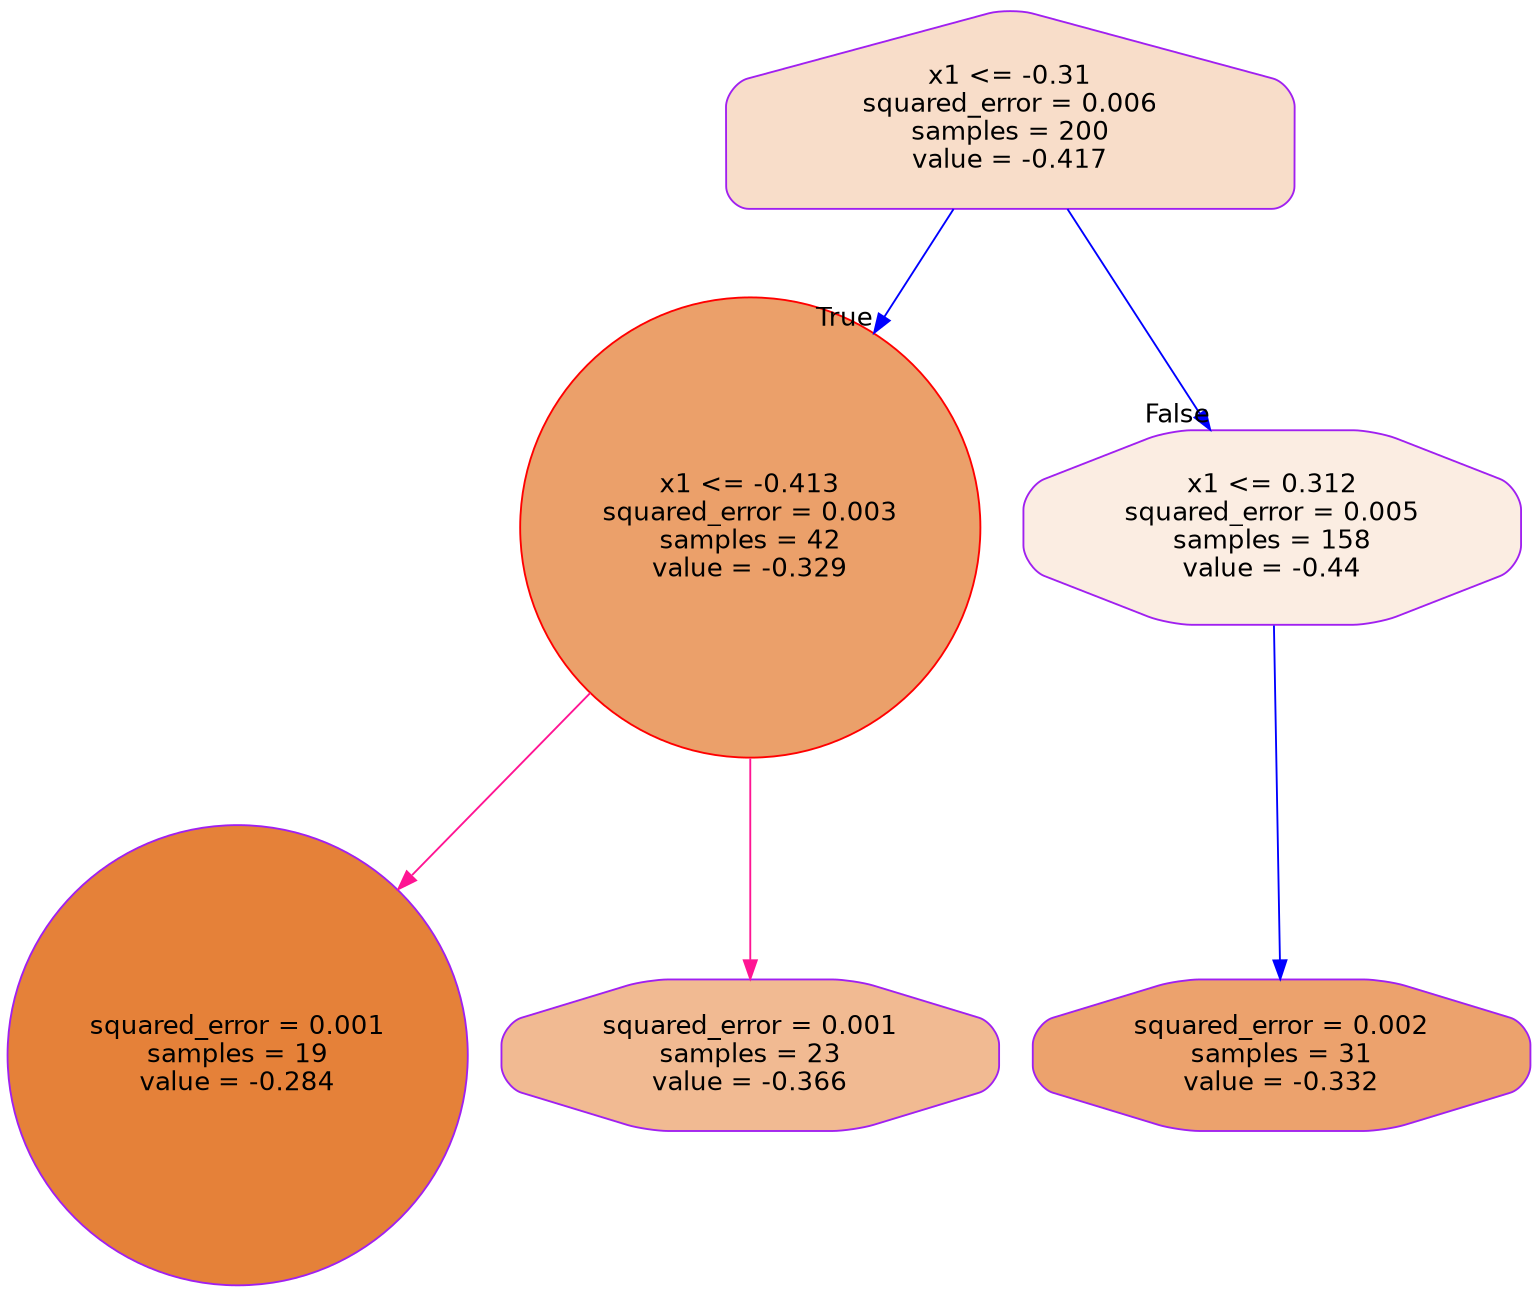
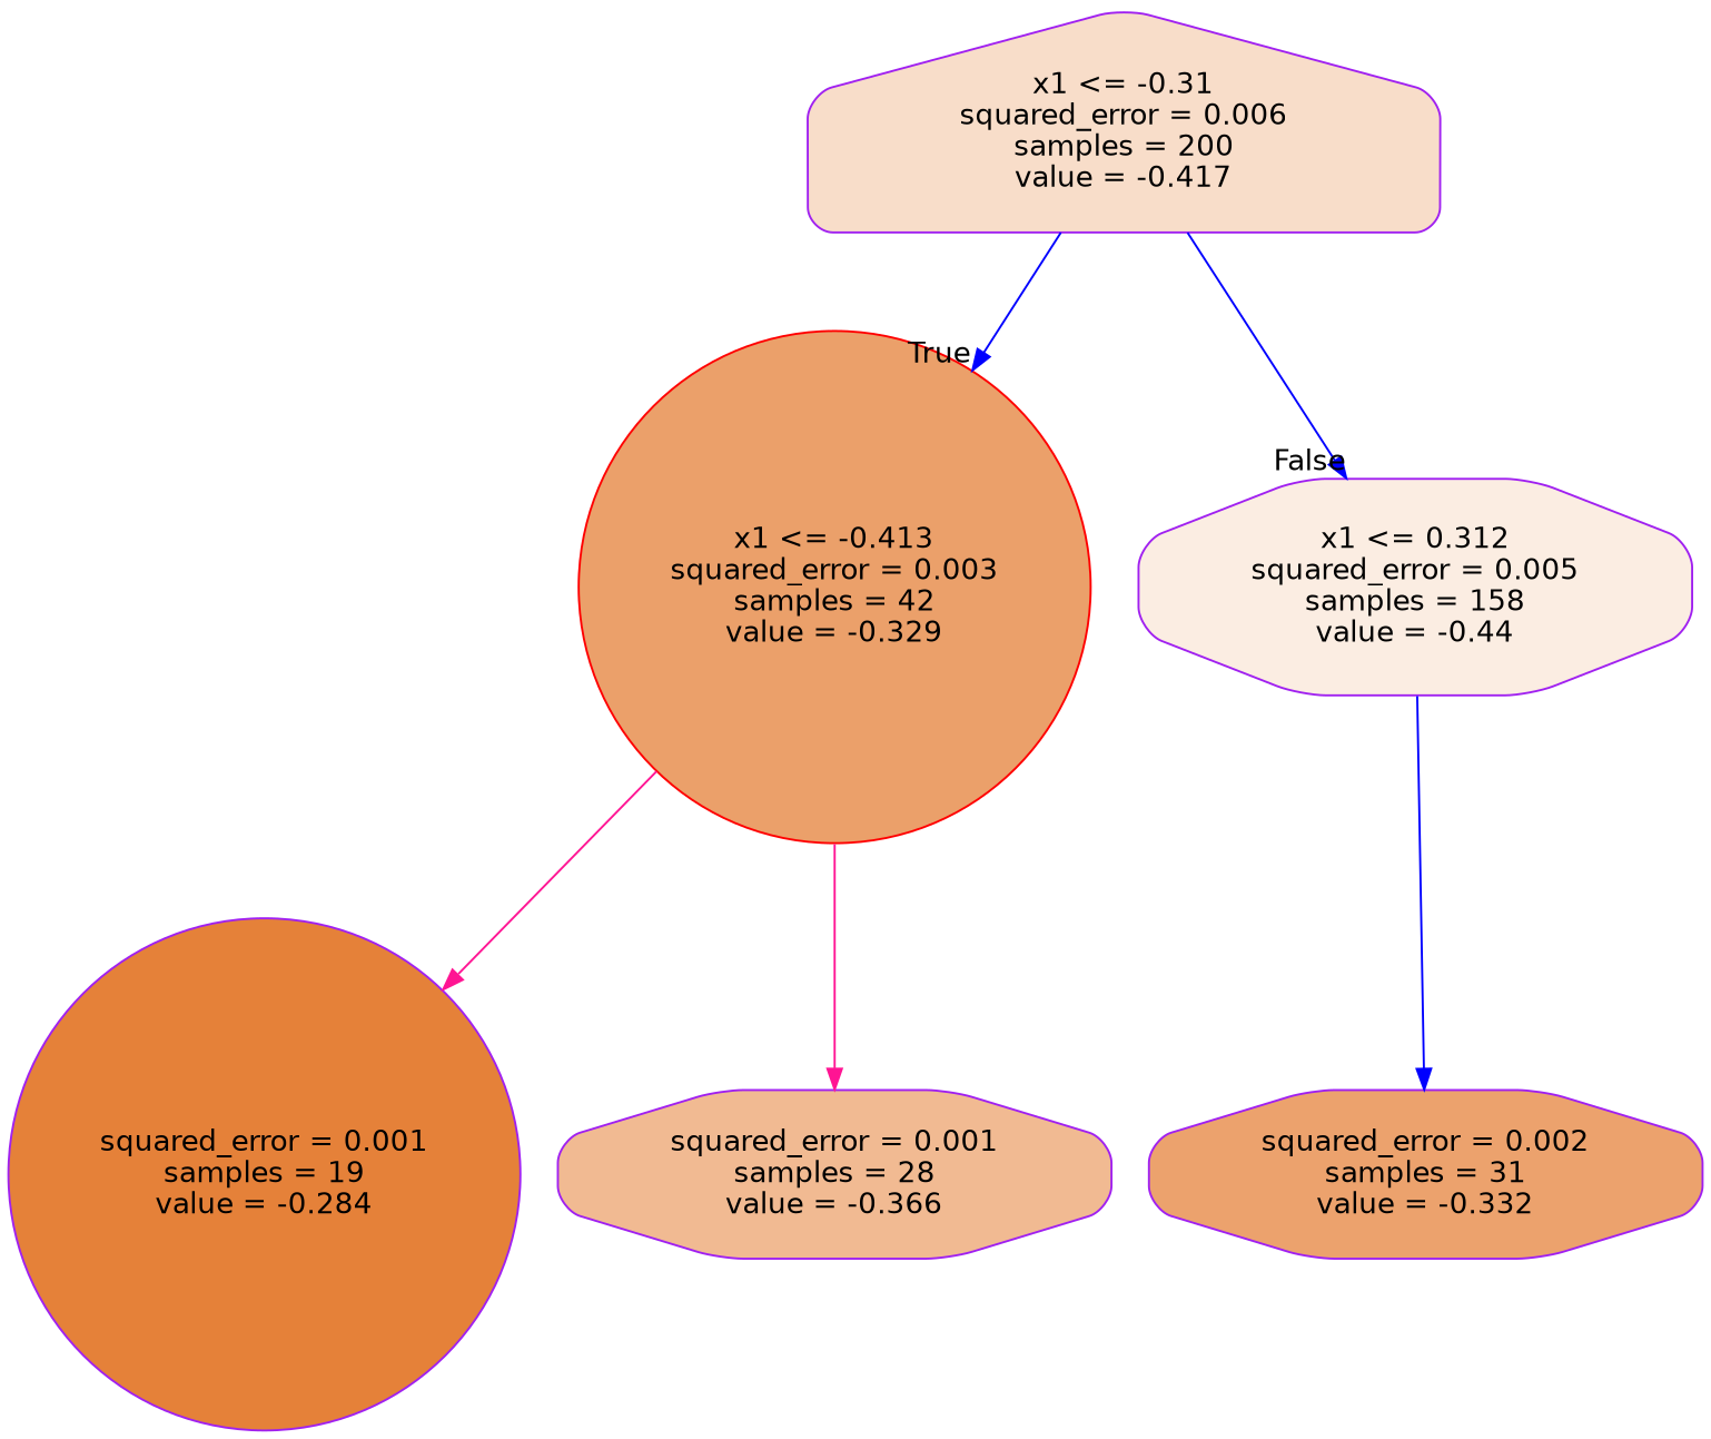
  digraph {
    node [color=purple fontname=helvetica shape=octagon style="filled, rounded"]
    edge [color=blue fontname=helvetica]
    n1 [fillcolor="#f8ddc9" label="x1 <= -0.31\nsquared_error = 0.006\nsamples = 200\nvalue = -0.417" shape=house]
    n2 [color=red fillcolor="#eba06a" label="x1 <= -0.413\nsquared_error = 0.003\nsamples = 42\nvalue = -0.329" shape=circle]
    n3 [fillcolor="#fbede2" label="x1 <= 0.312\nsquared_error = 0.005\nsamples = 158\nvalue = -0.44"]
    n4 [fillcolor="#e58139" label="squared_error = 0.001\nsamples = 19\nvalue = -0.284" shape=circle]
-   n5 [fillcolor="#f1ba92" label="squared_error = 0.001\nsamples = 23\nvalue = -0.366"]
+   n5 [fillcolor="#f1ba92" label="squared_error = 0.001\nsamples = 28\nvalue = -0.366"]
    n6 [fillcolor="#eca26d" label="squared_error = 0.002\nsamples = 31\nvalue = -0.332"]
    n1 -> n2 [headlabel=True labelangle=45 labeldistance=2.5]
    n1 -> n3 [headlabel=False labelangle=-45 labeldistance=2.5]
    n2 -> n4 [color=deeppink]
    n2 -> n5 [color=deeppink]
    n3 -> n6
  }
